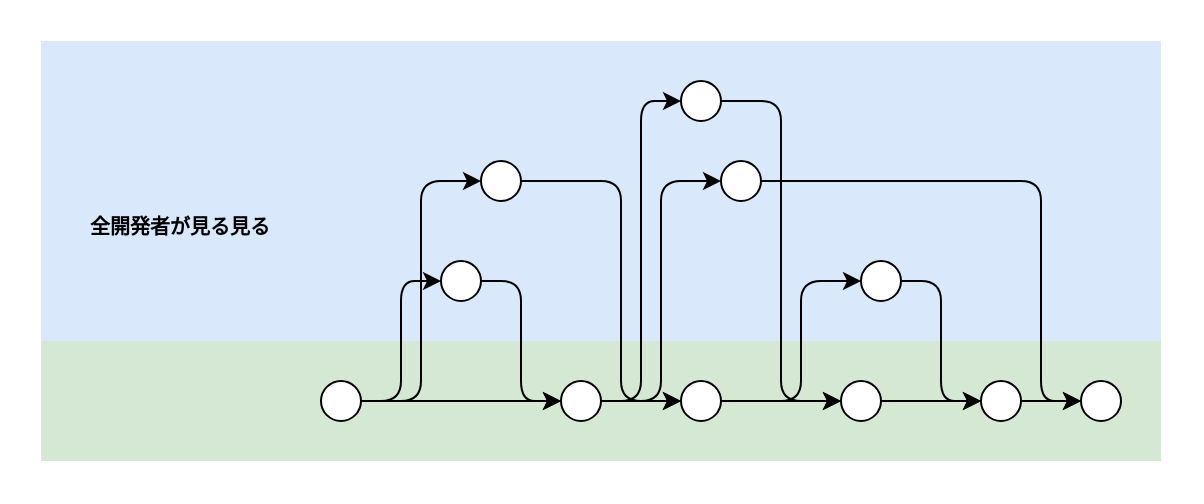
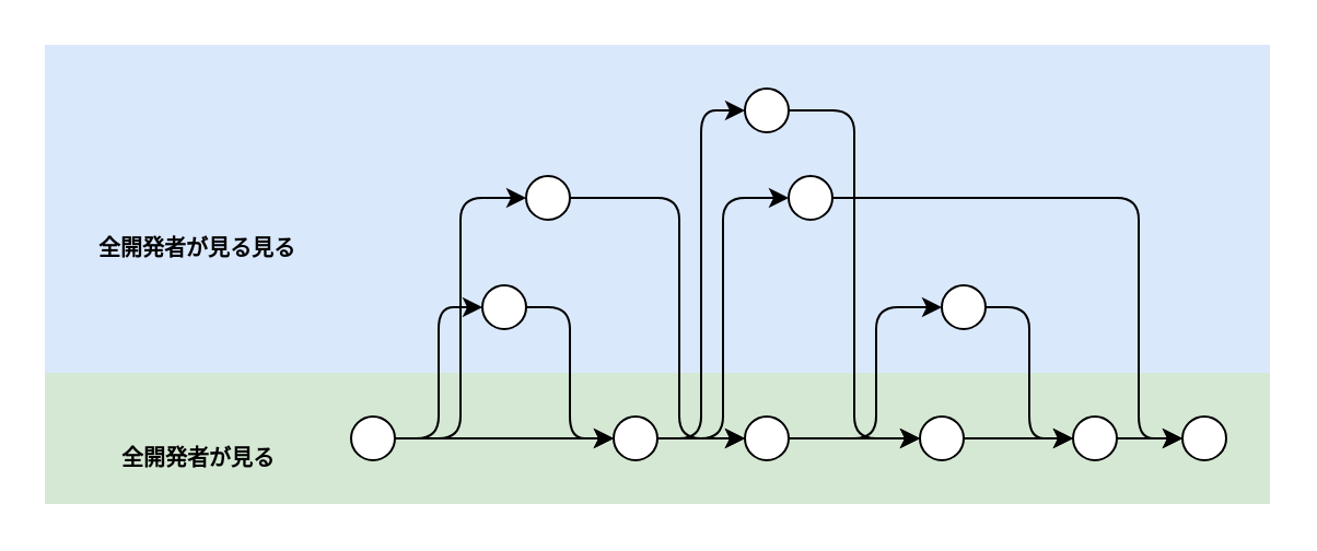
  <mxCell id="0" />
  <mxCell id="1" parent="0" />
  <mxCell id="2" value="" style="rounded=0;whiteSpace=wrap;html=1;fillColor=#dae8fc;strokeColor=none;" parent="1" vertex="1"><mxGeometry width="560" height="150" as="geometry" x="20" y="20" /></mxCell>
  <mxCell id="3" value="" style="rounded=0;whiteSpace=wrap;html=1;fillColor=#d5e8d4;strokeColor=none;" parent="1" vertex="1"><mxGeometry y="170" width="560" height="60" as="geometry" x="20" /></mxCell>
  <mxCell id="4" style="edgeStyle=orthogonalEdgeStyle;rounded=0;orthogonalLoop=1;jettySize=auto;html=1;entryX=0;entryY=0.5;entryDx=0;entryDy=0;" parent="1" source="7" target="13" edge="1"><mxGeometry relative="1" as="geometry" /></mxCell>
  <mxCell id="5" style="edgeStyle=orthogonalEdgeStyle;rounded=1;orthogonalLoop=1;jettySize=auto;html=1;entryX=0;entryY=0.5;entryDx=0;entryDy=0;curved=0;" parent="1" source="7" target="9" edge="1"><mxGeometry relative="1" as="geometry" /></mxCell>
  <mxCell id="6" style="edgeStyle=orthogonalEdgeStyle;rounded=1;orthogonalLoop=1;jettySize=auto;html=1;entryX=0;entryY=0.5;entryDx=0;entryDy=0;curved=0;" edge="1" parent="1" source="7" target="19"><mxGeometry relative="1" as="geometry" /></mxCell>
  <mxCell id="7" value="" style="ellipse;whiteSpace=wrap;html=1;aspect=fixed;" parent="1" vertex="1"><mxGeometry x="160" y="190" width="20" height="20" as="geometry" /></mxCell>
  <mxCell id="8" style="edgeStyle=orthogonalEdgeStyle;rounded=1;orthogonalLoop=1;jettySize=auto;html=1;entryX=0;entryY=0.5;entryDx=0;entryDy=0;curved=0;" parent="1" source="9" target="13" edge="1"><mxGeometry relative="1" as="geometry" /></mxCell>
  <mxCell id="9" value="" style="ellipse;whiteSpace=wrap;html=1;aspect=fixed;" parent="1" vertex="1"><mxGeometry x="220" y="130" width="20" height="20" as="geometry" /></mxCell>
  <mxCell id="10" style="edgeStyle=orthogonalEdgeStyle;rounded=1;orthogonalLoop=1;jettySize=auto;html=1;entryX=0;entryY=0.5;entryDx=0;entryDy=0;curved=0;" edge="1" parent="1" source="13" target="21"><mxGeometry relative="1" as="geometry" /></mxCell>
  <mxCell id="11" style="edgeStyle=orthogonalEdgeStyle;rounded=0;orthogonalLoop=1;jettySize=auto;html=1;entryX=0;entryY=0.5;entryDx=0;entryDy=0;" edge="1" parent="1" source="13" target="30"><mxGeometry relative="1" as="geometry" /></mxCell>
  <mxCell id="12" style="edgeStyle=orthogonalEdgeStyle;rounded=1;orthogonalLoop=1;jettySize=auto;html=1;entryX=0;entryY=0.5;entryDx=0;entryDy=0;curved=0;" edge="1" parent="1" source="13" target="32"><mxGeometry relative="1" as="geometry" /></mxCell>
  <mxCell id="13" value="" style="ellipse;whiteSpace=wrap;html=1;aspect=fixed;" parent="1" vertex="1"><mxGeometry x="280" y="190" width="20" height="20" as="geometry" /></mxCell>
  <mxCell id="14" style="edgeStyle=orthogonalEdgeStyle;rounded=0;orthogonalLoop=1;jettySize=auto;html=1;" parent="1" source="15" target="17" edge="1"><mxGeometry relative="1" as="geometry" /></mxCell>
  <mxCell id="15" value="" style="ellipse;whiteSpace=wrap;html=1;aspect=fixed;" parent="1" vertex="1"><mxGeometry x="420" y="190" width="20" height="20" as="geometry" /></mxCell>
  <mxCell id="16" style="edgeStyle=orthogonalEdgeStyle;rounded=0;orthogonalLoop=1;jettySize=auto;html=1;" edge="1" parent="1" source="17" target="33"><mxGeometry relative="1" as="geometry" /></mxCell>
  <mxCell id="17" value="" style="ellipse;whiteSpace=wrap;html=1;aspect=fixed;" parent="1" vertex="1"><mxGeometry x="490" y="190" width="20" height="20" as="geometry" /></mxCell>
  <mxCell id="18" style="edgeStyle=orthogonalEdgeStyle;rounded=1;orthogonalLoop=1;jettySize=auto;html=1;entryX=0;entryY=0.5;entryDx=0;entryDy=0;curved=0;" edge="1" parent="1" source="19" target="30"><mxGeometry relative="1" as="geometry"><Array as="points"><mxPoint x="310" y="90" /><mxPoint x="310" y="200" /></Array></mxGeometry></mxCell>
  <mxCell id="19" value="" style="ellipse;whiteSpace=wrap;html=1;aspect=fixed;" parent="1" vertex="1"><mxGeometry x="240" y="80" width="20" height="20" as="geometry" /></mxCell>
  <mxCell id="20" style="edgeStyle=orthogonalEdgeStyle;rounded=1;orthogonalLoop=1;jettySize=auto;html=1;entryX=0;entryY=0.5;entryDx=0;entryDy=0;curved=0;" edge="1" parent="1" source="21" target="15"><mxGeometry relative="1" as="geometry" /></mxCell>
  <mxCell id="21" value="" style="ellipse;whiteSpace=wrap;html=1;aspect=fixed;" parent="1" vertex="1"><mxGeometry x="340" y="40" width="20" height="20" as="geometry" /></mxCell>
  <mxCell id="22" style="edgeStyle=orthogonalEdgeStyle;rounded=1;orthogonalLoop=1;jettySize=auto;html=1;entryX=0;entryY=0.5;entryDx=0;entryDy=0;curved=0;" edge="1" parent="1" source="23" target="17"><mxGeometry relative="1" as="geometry" /></mxCell>
  <mxCell id="23" value="" style="ellipse;whiteSpace=wrap;html=1;aspect=fixed;" parent="1" vertex="1"><mxGeometry x="430" y="130" width="20" height="20" as="geometry" /></mxCell>
  <mxCell id="24" value="" style="group" parent="1" vertex="1" connectable="0"><mxGeometry x="30" y="80" width="120" height="45" as="geometry" /></mxCell>
  <mxCell id="25" value="&lt;div style=&quot;font-size: 10px;&quot;&gt;全開発者が見る&lt;span style=&quot;background-color: initial;&quot;&gt;見る&lt;/span&gt;&lt;/div&gt;" style="text;html=1;strokeColor=none;fillColor=none;align=center;verticalAlign=middle;whiteSpace=wrap;rounded=0;fontSize=10;fontStyle=1" parent="24" vertex="1"><mxGeometry y="20" width="120" height="25" as="geometry" /></mxCell>
  <mxCell id="26" value="" style="group" parent="1" vertex="1" connectable="0"><mxGeometry x="34.5" y="175" width="111" height="45" as="geometry" /></mxCell>
+ <mxCell id="27" value="&lt;font style=&quot;font-size: 10px;&quot;&gt;&lt;b&gt;全開発者が見る&lt;/b&gt;&lt;/font&gt;" style="text;html=1;strokeColor=none;fillColor=none;align=center;verticalAlign=middle;whiteSpace=wrap;rounded=0;" parent="26" vertex="1"><mxGeometry y="22.5" width="111" height="22.5" as="geometry" /></mxCell>
  <mxCell id="28" style="edgeStyle=orthogonalEdgeStyle;rounded=1;orthogonalLoop=1;jettySize=auto;html=1;entryX=0;entryY=0.5;entryDx=0;entryDy=0;curved=0;" edge="1" parent="1" source="30" target="23"><mxGeometry relative="1" as="geometry"><Array as="points"><mxPoint x="400" y="200" /><mxPoint x="400" y="140" /></Array></mxGeometry></mxCell>
  <mxCell id="29" style="edgeStyle=orthogonalEdgeStyle;rounded=0;orthogonalLoop=1;jettySize=auto;html=1;entryX=0;entryY=0.5;entryDx=0;entryDy=0;" edge="1" parent="1" source="30" target="15"><mxGeometry relative="1" as="geometry" /></mxCell>
  <mxCell id="30" value="" style="ellipse;whiteSpace=wrap;html=1;aspect=fixed;" vertex="1" parent="1"><mxGeometry x="340" y="190" width="20" height="20" as="geometry" /></mxCell>
  <mxCell id="31" style="edgeStyle=orthogonalEdgeStyle;rounded=1;orthogonalLoop=1;jettySize=auto;html=1;entryX=0;entryY=0.5;entryDx=0;entryDy=0;curved=0;" edge="1" parent="1" source="32" target="33"><mxGeometry relative="1" as="geometry"><Array as="points"><mxPoint x="520" y="90" /><mxPoint x="520" y="200" /></Array></mxGeometry></mxCell>
  <mxCell id="32" value="" style="ellipse;whiteSpace=wrap;html=1;aspect=fixed;" vertex="1" parent="1"><mxGeometry x="360" y="80" width="20" height="20" as="geometry" /></mxCell>
  <mxCell id="33" value="" style="ellipse;whiteSpace=wrap;html=1;aspect=fixed;" vertex="1" parent="1"><mxGeometry x="540" y="190" width="20" height="20" as="geometry" /></mxCell>
